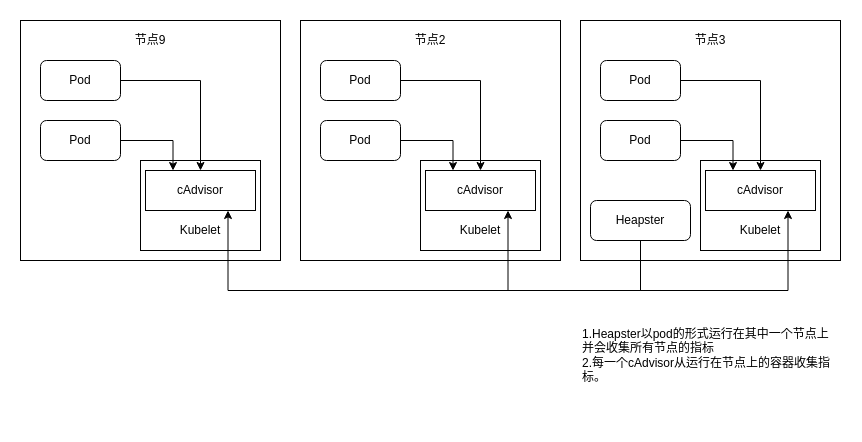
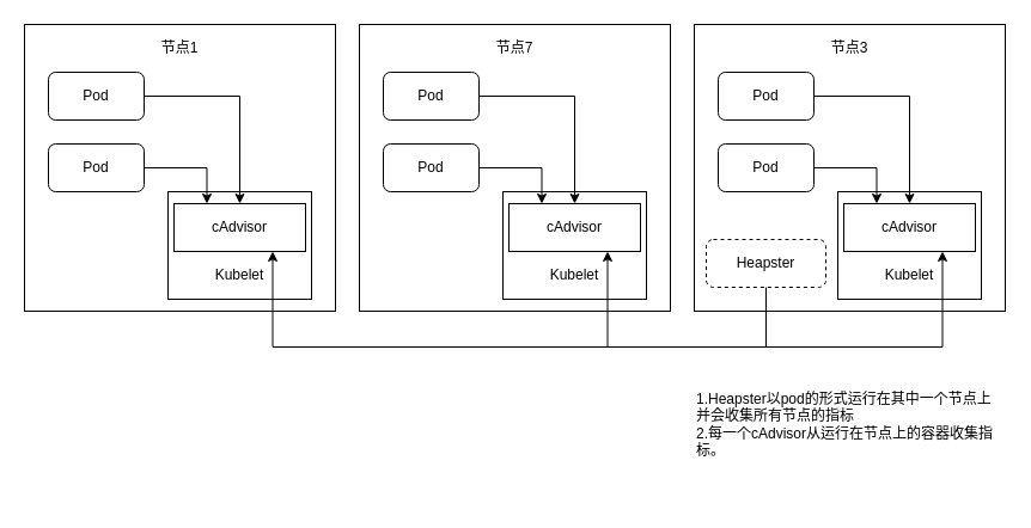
  <mxCell id="0" />
  <mxCell id="1" parent="0" />
  <mxCell id="2" value="" style="rounded=0;whiteSpace=wrap;html=1;" vertex="1" parent="1"><mxGeometry x="20" y="20" width="260" height="240" as="geometry" /></mxCell>
  <mxCell id="3" value="Pod" style="rounded=1;whiteSpace=wrap;html=1;" vertex="1" parent="1"><mxGeometry x="40" y="60" width="80" height="40" as="geometry" /></mxCell>
  <mxCell id="4" value="Pod" style="rounded=1;whiteSpace=wrap;html=1;" vertex="1" parent="1"><mxGeometry x="40" y="120" width="80" height="40" as="geometry" /></mxCell>
  <mxCell id="5" value="" style="rounded=0;whiteSpace=wrap;html=1;" vertex="1" parent="1"><mxGeometry x="140" y="160" width="120" height="90" as="geometry" /></mxCell>
  <mxCell id="6" value="cAdvisor" style="rounded=0;whiteSpace=wrap;html=1;" vertex="1" parent="1"><mxGeometry x="145" y="170" width="110" height="40" as="geometry" /></mxCell>
  <mxCell id="7" style="edgeStyle=orthogonalEdgeStyle;rounded=0;orthogonalLoop=1;jettySize=auto;html=1;entryX=0.25;entryY=0;entryDx=0;entryDy=0;" edge="1" parent="1" source="4" target="6"><mxGeometry relative="1" as="geometry" /></mxCell>
  <mxCell id="8" style="edgeStyle=orthogonalEdgeStyle;rounded=0;orthogonalLoop=1;jettySize=auto;html=1;" edge="1" parent="1" source="3" target="6"><mxGeometry relative="1" as="geometry" /></mxCell>
  <mxCell id="9" value="Kubelet" style="text;html=1;strokeColor=none;fillColor=none;align=center;verticalAlign=middle;whiteSpace=wrap;rounded=0;" vertex="1" parent="1"><mxGeometry x="160" y="220" width="80" height="20" as="geometry" /></mxCell>
- <mxCell id="10" value="节点9" style="text;html=1;strokeColor=none;fillColor=none;align=center;verticalAlign=middle;whiteSpace=wrap;rounded=0;" vertex="1" parent="1"><mxGeometry x="130" y="30" width="40" height="20" as="geometry" /></mxCell>
+ <mxCell id="10" value="节点1" style="text;html=1;strokeColor=none;fillColor=none;align=center;verticalAlign=middle;whiteSpace=wrap;rounded=0;" vertex="1" parent="1"><mxGeometry x="130" y="30" width="40" height="20" as="geometry" /></mxCell>
  <mxCell id="11" value="" style="rounded=0;whiteSpace=wrap;html=1;" vertex="1" parent="1"><mxGeometry x="300" y="20" width="260" height="240" as="geometry" /></mxCell>
  <mxCell id="12" value="Pod" style="rounded=1;whiteSpace=wrap;html=1;" vertex="1" parent="1"><mxGeometry x="320" y="60" width="80" height="40" as="geometry" /></mxCell>
  <mxCell id="13" value="Pod" style="rounded=1;whiteSpace=wrap;html=1;" vertex="1" parent="1"><mxGeometry x="320" y="120" width="80" height="40" as="geometry" /></mxCell>
  <mxCell id="14" value="" style="rounded=0;whiteSpace=wrap;html=1;" vertex="1" parent="1"><mxGeometry x="420" y="160" width="120" height="90" as="geometry" /></mxCell>
  <mxCell id="15" value="cAdvisor" style="rounded=0;whiteSpace=wrap;html=1;" vertex="1" parent="1"><mxGeometry x="425" y="170" width="110" height="40" as="geometry" /></mxCell>
  <mxCell id="16" style="edgeStyle=orthogonalEdgeStyle;rounded=0;orthogonalLoop=1;jettySize=auto;html=1;entryX=0.25;entryY=0;entryDx=0;entryDy=0;" edge="1" parent="1" source="13" target="15"><mxGeometry relative="1" as="geometry" /></mxCell>
  <mxCell id="17" style="edgeStyle=orthogonalEdgeStyle;rounded=0;orthogonalLoop=1;jettySize=auto;html=1;" edge="1" parent="1" source="12" target="15"><mxGeometry relative="1" as="geometry" /></mxCell>
  <mxCell id="18" value="Kubelet" style="text;html=1;strokeColor=none;fillColor=none;align=center;verticalAlign=middle;whiteSpace=wrap;rounded=0;" vertex="1" parent="1"><mxGeometry x="440" y="220" width="80" height="20" as="geometry" /></mxCell>
- <mxCell id="19" value="节点2" style="text;html=1;strokeColor=none;fillColor=none;align=center;verticalAlign=middle;whiteSpace=wrap;rounded=0;" vertex="1" parent="1"><mxGeometry x="410" y="30" width="40" height="20" as="geometry" /></mxCell>
+ <mxCell id="19" value="节点7" style="text;html=1;strokeColor=none;fillColor=none;align=center;verticalAlign=middle;whiteSpace=wrap;rounded=0;" vertex="1" parent="1"><mxGeometry x="410" y="30" width="40" height="20" as="geometry" /></mxCell>
  <mxCell id="20" value="" style="rounded=0;whiteSpace=wrap;html=1;" vertex="1" parent="1"><mxGeometry x="580" y="20" width="260" height="240" as="geometry" /></mxCell>
  <mxCell id="21" value="Pod" style="rounded=1;whiteSpace=wrap;html=1;" vertex="1" parent="1"><mxGeometry x="600" y="60" width="80" height="40" as="geometry" /></mxCell>
  <mxCell id="22" value="Pod" style="rounded=1;whiteSpace=wrap;html=1;" vertex="1" parent="1"><mxGeometry x="600" y="120" width="80" height="40" as="geometry" /></mxCell>
  <mxCell id="23" value="" style="rounded=0;whiteSpace=wrap;html=1;" vertex="1" parent="1"><mxGeometry x="700" y="160" width="120" height="90" as="geometry" /></mxCell>
  <mxCell id="24" value="cAdvisor" style="rounded=0;whiteSpace=wrap;html=1;" vertex="1" parent="1"><mxGeometry x="705" y="170" width="110" height="40" as="geometry" /></mxCell>
  <mxCell id="25" style="edgeStyle=orthogonalEdgeStyle;rounded=0;orthogonalLoop=1;jettySize=auto;html=1;entryX=0.25;entryY=0;entryDx=0;entryDy=0;" edge="1" parent="1" source="22" target="24"><mxGeometry relative="1" as="geometry" /></mxCell>
  <mxCell id="26" style="edgeStyle=orthogonalEdgeStyle;rounded=0;orthogonalLoop=1;jettySize=auto;html=1;" edge="1" parent="1" source="21" target="24"><mxGeometry relative="1" as="geometry" /></mxCell>
  <mxCell id="27" value="Kubelet" style="text;html=1;strokeColor=none;fillColor=none;align=center;verticalAlign=middle;whiteSpace=wrap;rounded=0;" vertex="1" parent="1"><mxGeometry x="720" y="220" width="80" height="20" as="geometry" /></mxCell>
  <mxCell id="28" value="节点3" style="text;html=1;strokeColor=none;fillColor=none;align=center;verticalAlign=middle;whiteSpace=wrap;rounded=0;" vertex="1" parent="1"><mxGeometry x="690" y="30" width="40" height="20" as="geometry" /></mxCell>
  <mxCell id="29" style="edgeStyle=orthogonalEdgeStyle;rounded=0;orthogonalLoop=1;jettySize=auto;html=1;entryX=0.75;entryY=1;entryDx=0;entryDy=0;" edge="1" parent="1" source="32" target="15"><mxGeometry relative="1" as="geometry"><Array as="points"><mxPoint x="640" y="290" /><mxPoint x="508" y="290" /></Array></mxGeometry></mxCell>
  <mxCell id="30" style="edgeStyle=orthogonalEdgeStyle;rounded=0;orthogonalLoop=1;jettySize=auto;html=1;entryX=0.75;entryY=1;entryDx=0;entryDy=0;" edge="1" parent="1" source="32" target="24"><mxGeometry relative="1" as="geometry"><Array as="points"><mxPoint x="640" y="290" /><mxPoint x="788" y="290" /></Array></mxGeometry></mxCell>
  <mxCell id="31" style="edgeStyle=orthogonalEdgeStyle;rounded=0;orthogonalLoop=1;jettySize=auto;html=1;entryX=0.75;entryY=1;entryDx=0;entryDy=0;" edge="1" parent="1" source="32" target="6"><mxGeometry relative="1" as="geometry"><Array as="points"><mxPoint x="640" y="290" /><mxPoint x="228" y="290" /></Array></mxGeometry></mxCell>
- <mxCell id="32" value="Heapster" style="rounded=1;whiteSpace=wrap;html=1;" vertex="1" parent="1"><mxGeometry x="590" y="200" width="100" height="40" as="geometry" /></mxCell>
+ <mxCell id="32" value="Heapster" style="rounded=1;whiteSpace=wrap;html=1;dashed=1;" vertex="1" parent="1"><mxGeometry x="590" y="200" width="100" height="40" as="geometry" /></mxCell>
  <mxCell id="33" value="1.Heapster以pod的形式运行在其中一个节点上并会收集所有节点的指标&lt;br&gt;2.每一个cAdvisor从运行在节点上的容器收集指标。" style="text;html=1;strokeColor=none;fillColor=none;align=left;verticalAlign=top;whiteSpace=wrap;rounded=0;" vertex="1" parent="1"><mxGeometry x="580" y="320" width="260" height="100" as="geometry" /></mxCell>
